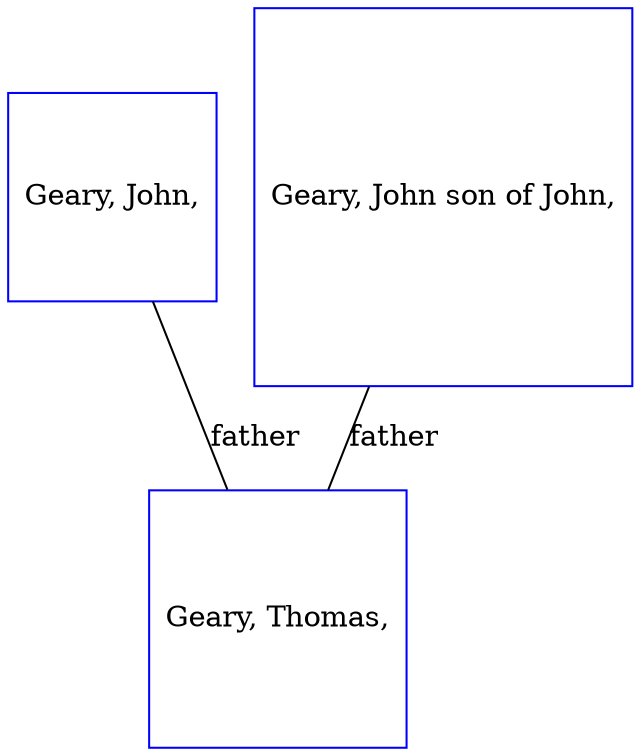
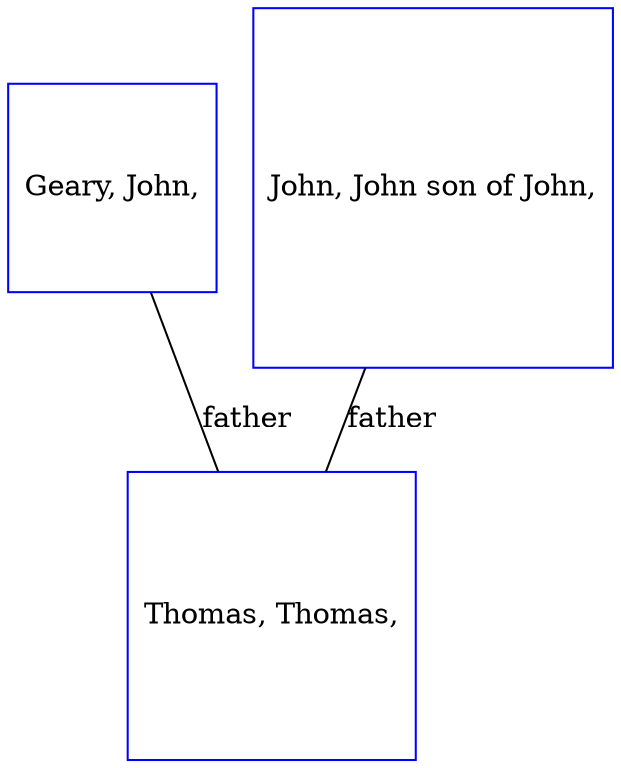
  digraph {
    node [color=blue regular=1 shape=box]
    edge [arrowsize=0.0 dir=none]
    n1 [label="Geary, John,"]
-   n2 [label="Geary, Thomas,"]
-   n3 [label="Geary, John son of John,"]
+   n2 [label="Thomas, Thomas,"]
+   n3 [label="John, John son of John,"]
    n1 -> n2 [label=father]
    n3 -> n2 [label=father]
  }
